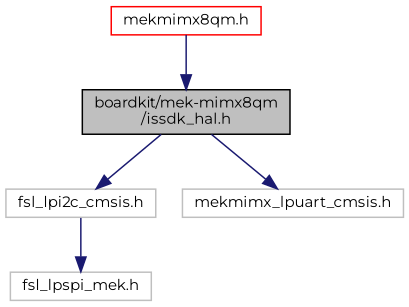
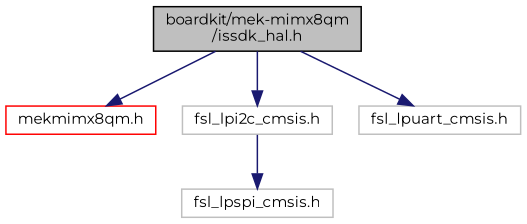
  digraph {
    fontname=Montserrat
    node [color=grey75 fillcolor=white fontname=Montserrat fontsize=10 shape=record style=filled]
    edge [color=midnightblue fontname=Montserrat fontsize=10 labelfontname=Helvetica labelfontsize=10 style=solid]
    n1 [color=black fillcolor=grey75 fontcolor=black height=0.2 label="boardkit/mek-mimx8qm\l/issdk_hal.h" width=0.4]
    n2 [color=red height=0.2 label="mekmimx8qm.h" width=0.4]
    n3 [height=0.2 label="fsl_lpi2c_cmsis.h" width=0.4]
-   n4 [height=0.2 label="mekmimx_lpuart_cmsis.h" width=0.4]
-   n5 [height=0.2 label="fsl_lpspi_mek.h" width=0.4]
-   n2 -> n1
+   n4 [height=0.2 label="fsl_lpuart_cmsis.h" width=0.4]
+   n5 [height=0.2 label="fsl_lpspi_cmsis.h" width=0.4]
+   n1 -> n2
    n1 -> n3
    n1 -> n4
    n3 -> n5
  }
